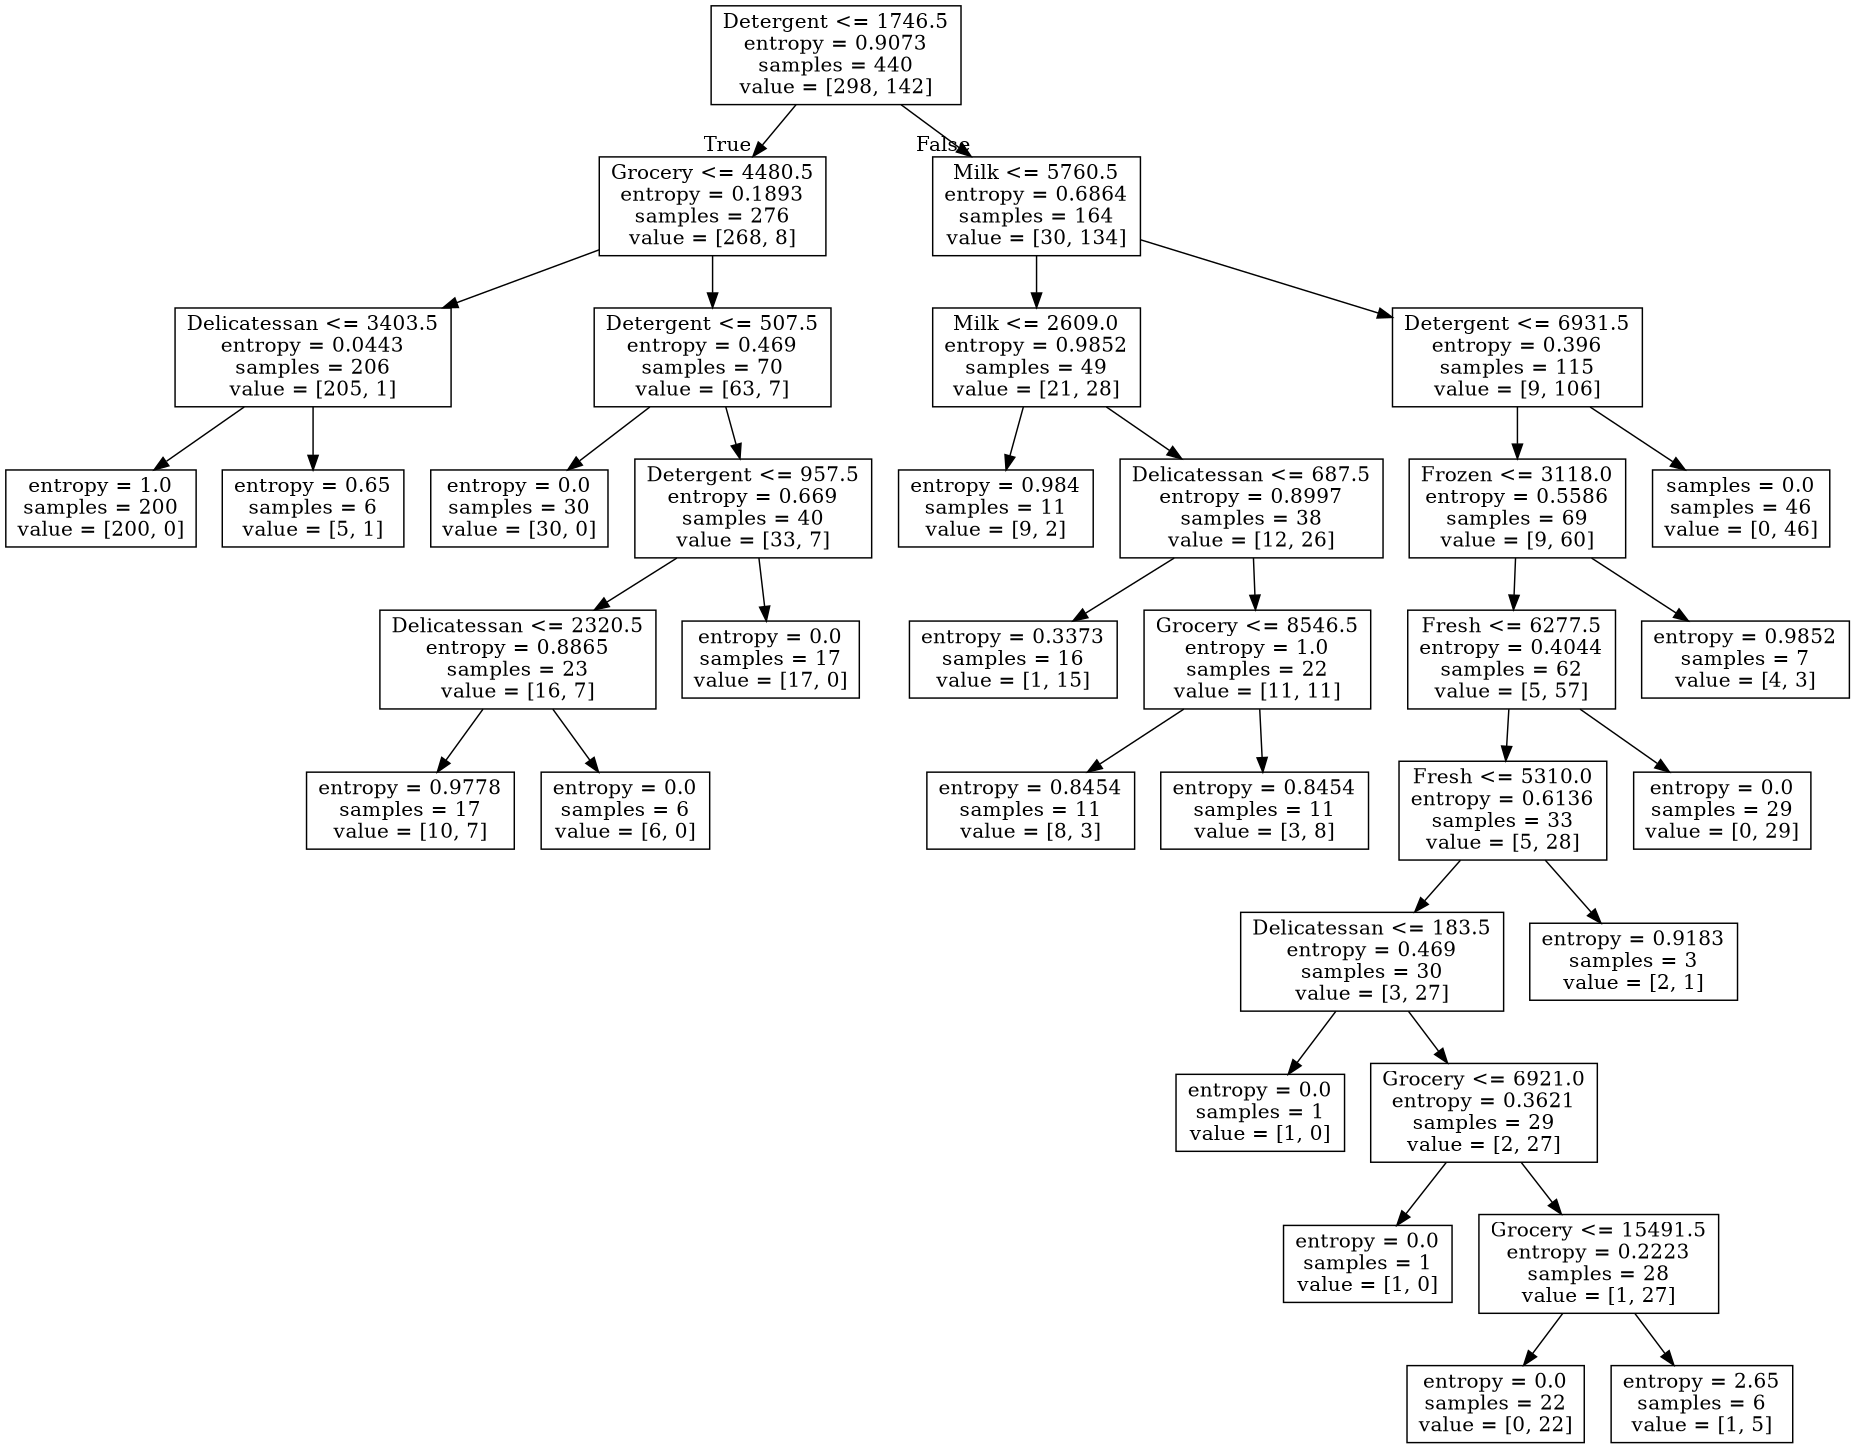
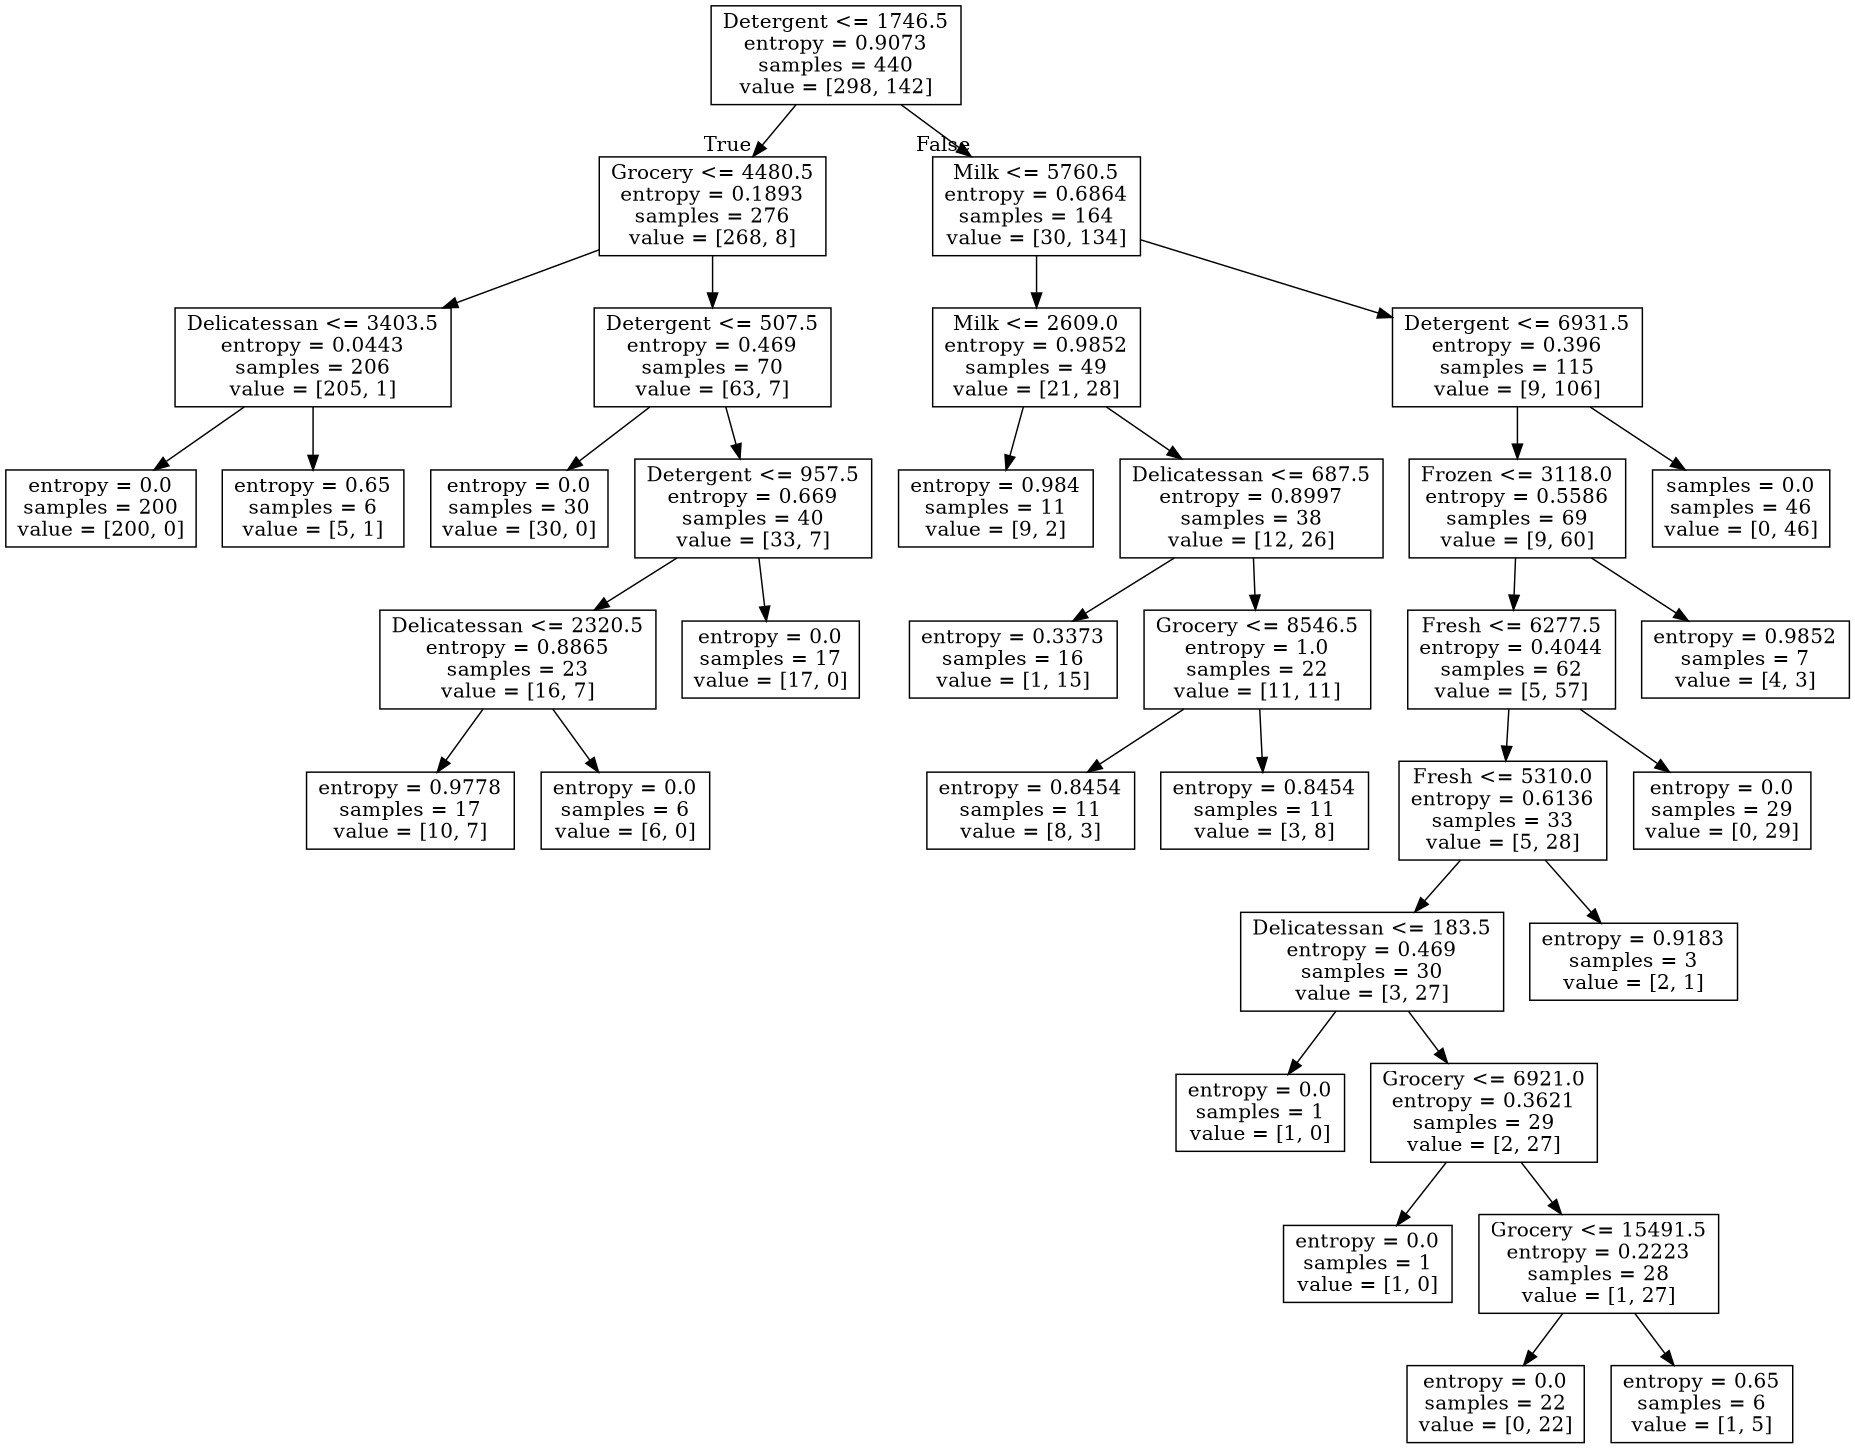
  digraph {
    node [shape=box]
    n1 [label="Detergent <= 1746.5\nentropy = 0.9073\nsamples = 440\nvalue = [298, 142]"]
    n2 [label="Grocery <= 4480.5\nentropy = 0.1893\nsamples = 276\nvalue = [268, 8]"]
    n3 [label="Milk <= 5760.5\nentropy = 0.6864\nsamples = 164\nvalue = [30, 134]"]
    n4 [label="Delicatessan <= 3403.5\nentropy = 0.0443\nsamples = 206\nvalue = [205, 1]"]
    n5 [label="Detergent <= 507.5\nentropy = 0.469\nsamples = 70\nvalue = [63, 7]"]
    n6 [label="Milk <= 2609.0\nentropy = 0.9852\nsamples = 49\nvalue = [21, 28]"]
    n7 [label="Detergent <= 6931.5\nentropy = 0.396\nsamples = 115\nvalue = [9, 106]"]
-   n8 [label="entropy = 1.0\nsamples = 200\nvalue = [200, 0]"]
+   n8 [label="entropy = 0.0\nsamples = 200\nvalue = [200, 0]"]
    n9 [label="entropy = 0.65\nsamples = 6\nvalue = [5, 1]"]
    n10 [label="entropy = 0.0\nsamples = 30\nvalue = [30, 0]"]
    n11 [label="Detergent <= 957.5\nentropy = 0.669\nsamples = 40\nvalue = [33, 7]"]
    n12 [label="Delicatessan <= 2320.5\nentropy = 0.8865\nsamples = 23\nvalue = [16, 7]"]
    n13 [label="entropy = 0.0\nsamples = 17\nvalue = [17, 0]"]
    n14 [label="entropy = 0.9778\nsamples = 17\nvalue = [10, 7]"]
    n15 [label="entropy = 0.0\nsamples = 6\nvalue = [6, 0]"]
    n16 [label="entropy = 0.984\nsamples = 11\nvalue = [9, 2]"]
    n17 [label="Delicatessan <= 687.5\nentropy = 0.8997\nsamples = 38\nvalue = [12, 26]"]
    n18 [label="Frozen <= 3118.0\nentropy = 0.5586\nsamples = 69\nvalue = [9, 60]"]
    n19 [label="samples = 0.0\nsamples = 46\nvalue = [0, 46]"]
    n20 [label="entropy = 0.3373\nsamples = 16\nvalue = [1, 15]"]
    n21 [label="Grocery <= 8546.5\nentropy = 1.0\nsamples = 22\nvalue = [11, 11]"]
    n22 [label="entropy = 0.8454\nsamples = 11\nvalue = [8, 3]"]
    n23 [label="entropy = 0.8454\nsamples = 11\nvalue = [3, 8]"]
    n24 [label="Fresh <= 6277.5\nentropy = 0.4044\nsamples = 62\nvalue = [5, 57]"]
    n25 [label="entropy = 0.9852\nsamples = 7\nvalue = [4, 3]"]
    n26 [label="Fresh <= 5310.0\nentropy = 0.6136\nsamples = 33\nvalue = [5, 28]"]
    n27 [label="entropy = 0.0\nsamples = 29\nvalue = [0, 29]"]
    n28 [label="Delicatessan <= 183.5\nentropy = 0.469\nsamples = 30\nvalue = [3, 27]"]
    n29 [label="entropy = 0.9183\nsamples = 3\nvalue = [2, 1]"]
    n30 [label="entropy = 0.0\nsamples = 1\nvalue = [1, 0]"]
    n31 [label="Grocery <= 6921.0\nentropy = 0.3621\nsamples = 29\nvalue = [2, 27]"]
    n32 [label="entropy = 0.0\nsamples = 1\nvalue = [1, 0]"]
    n33 [label="Grocery <= 15491.5\nentropy = 0.2223\nsamples = 28\nvalue = [1, 27]"]
    n34 [label="entropy = 0.0\nsamples = 22\nvalue = [0, 22]"]
-   n35 [label="entropy = 2.65\nsamples = 6\nvalue = [1, 5]"]
+   n35 [label="entropy = 0.65\nsamples = 6\nvalue = [1, 5]"]
    n1 -> n2 [headlabel=True labelangle=45 labeldistance=2.5]
    n1 -> n3 [headlabel=False labelangle=-45 labeldistance=2.5]
    n2 -> n4
    n2 -> n5
    n3 -> n6
    n3 -> n7
    n4 -> n8
    n4 -> n9
    n5 -> n10
    n5 -> n11
    n6 -> n16
    n6 -> n17
    n7 -> n18
    n7 -> n19
    n11 -> n12
    n11 -> n13
    n12 -> n14
    n12 -> n15
    n17 -> n20
    n17 -> n21
    n18 -> n24
    n18 -> n25
    n21 -> n22
    n21 -> n23
    n24 -> n26
    n24 -> n27
    n26 -> n28
    n26 -> n29
    n28 -> n30
    n28 -> n31
    n31 -> n32
    n31 -> n33
    n33 -> n34
    n33 -> n35
  }
